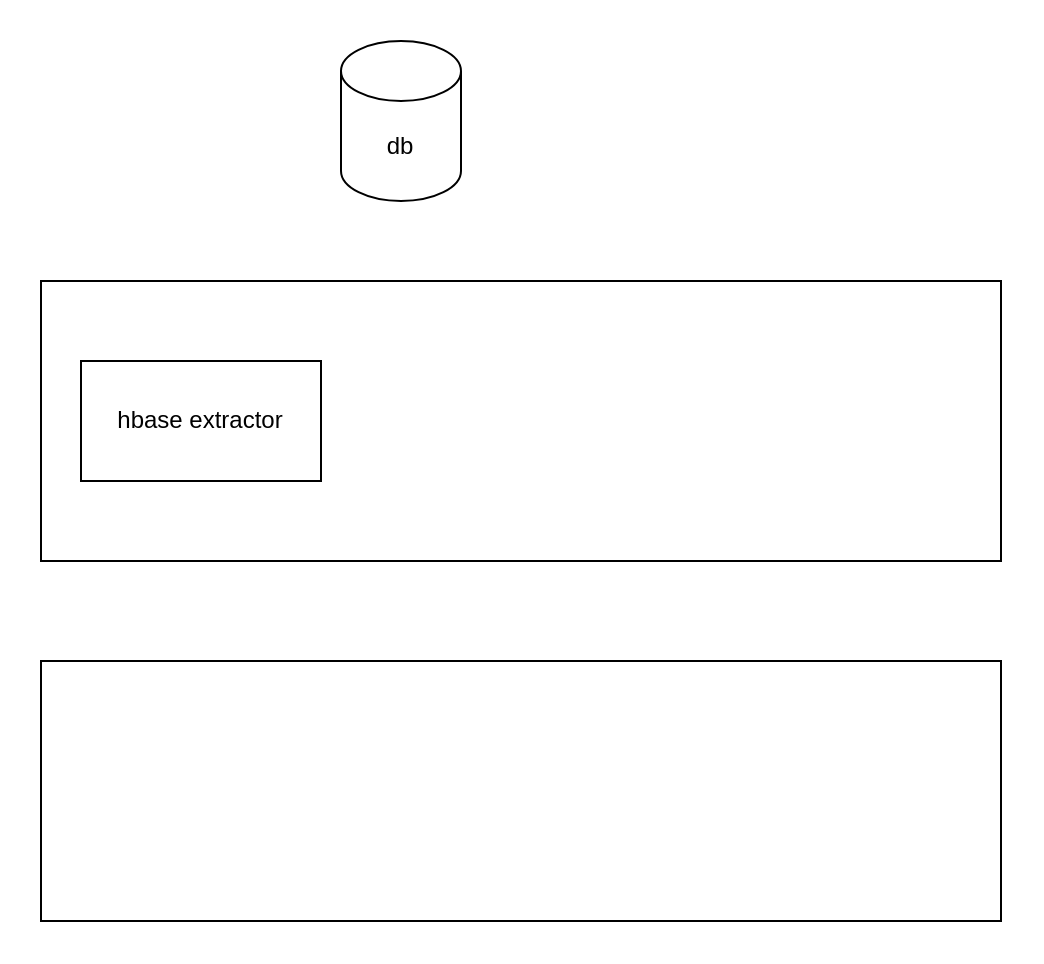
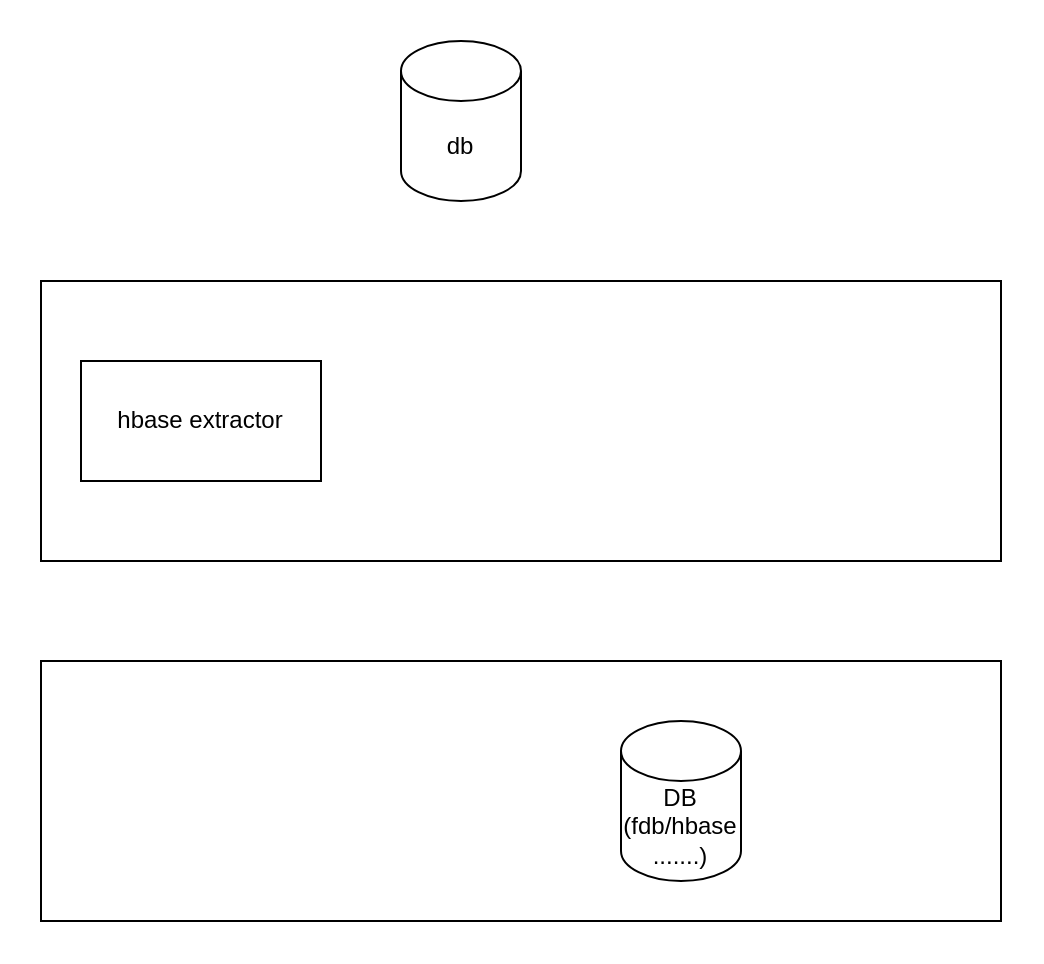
  <mxCell id="0" />
  <mxCell id="1" parent="0" />
- <mxCell id="2" value="db" style="shape=cylinder3;whiteSpace=wrap;html=1;boundedLbl=1;backgroundOutline=1;size=15;" vertex="1" parent="1"><mxGeometry x="170" y="20" width="60" height="80" as="geometry" /></mxCell>
+ <mxCell id="2" value="db" style="shape=cylinder3;whiteSpace=wrap;html=1;boundedLbl=1;backgroundOutline=1;size=15;" vertex="1" parent="1"><mxGeometry x="200" y="20" width="60" height="80" as="geometry" /></mxCell>
  <mxCell id="3" value="" style="rounded=0;whiteSpace=wrap;html=1;" vertex="1" parent="1"><mxGeometry x="20" y="140" width="480" height="140" as="geometry" /></mxCell>
  <mxCell id="4" value="hbase extractor" style="rounded=0;whiteSpace=wrap;html=1;" vertex="1" parent="1"><mxGeometry x="40" y="180" width="120" height="60" as="geometry" /></mxCell>
  <mxCell id="5" value="" style="rounded=0;whiteSpace=wrap;html=1;" vertex="1" parent="1"><mxGeometry x="20" y="330" width="480" height="130" as="geometry" /></mxCell>
+ <mxCell id="6" value="DB&lt;br&gt;(fdb/hbase&lt;br&gt;.......)" style="shape=cylinder3;whiteSpace=wrap;html=1;boundedLbl=1;backgroundOutline=1;size=15;" vertex="1" parent="1"><mxGeometry x="310" y="360" width="60" height="80" as="geometry" /></mxCell>
